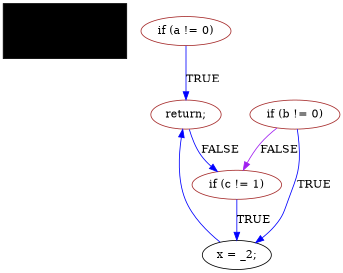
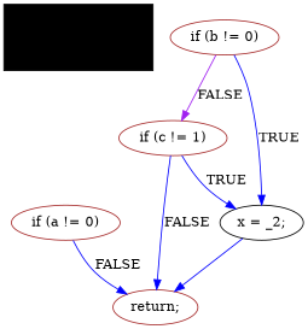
  digraph {
    node [color=brown]
    edge [color=blue]
    n1 [color=black label="if\ (a)\ \{\l\ \ \ \ if\ (b\ \|\|\ c)\l\ \ \ \ \ \ \ \ x\ =\ a\ +\ b\ +\ c;\l\}\l" shape=record style=filled]
    n2 [label="if (a != 0)"]
    n3 [label="return;"]
    n4 [label="if (b != 0)"]
    n5 [label="if (c != 1)"]
    n6 [color=black label="x = _2;"]
-   n2 -> n3 [label=TRUE]
+   n2 -> n3 [label=FALSE]
    n4 -> n5 [color=purple label=FALSE]
    n4 -> n6 [label=TRUE]
-   n3 -> n5 [label=FALSE]
+   n5 -> n3 [label=FALSE]
    n5 -> n6 [label=TRUE]
    n6 -> n3
  }
